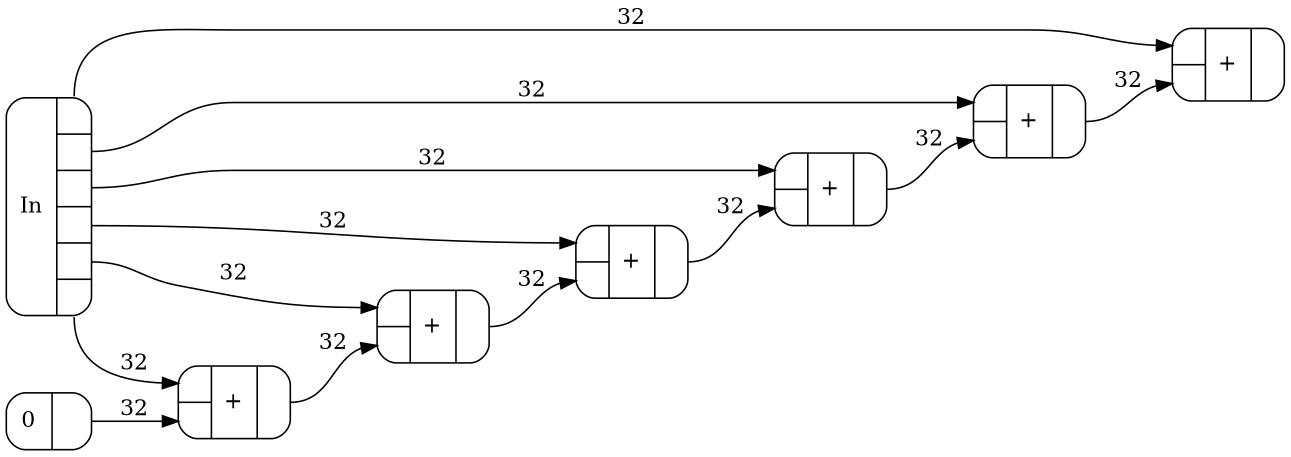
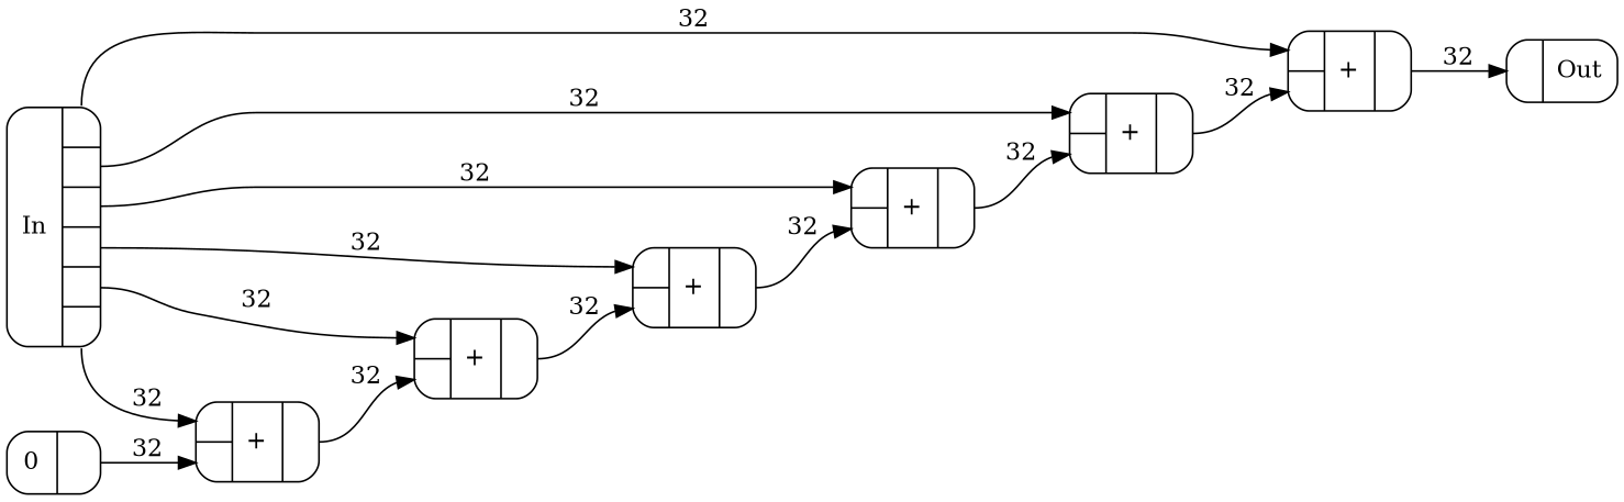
  digraph {
    rankdir=LR
    node [shape=Mrecord]
    edge [headport=In0 tailport=Out0]
    n1 [label="{In|{<Out0>|<Out1>|<Out2>|<Out3>|<Out4>|<Out5>}}"]
    n2 [label="{{<In0>|<In1>}|+|{<Out0>}}"]
    n3 [label="{{<In0>|<In1>}|+|{<Out0>}}"]
    n4 [label="{{<In0>|<In1>}|+|{<Out0>}}"]
    n5 [label="{{<In0>|<In1>}|+|{<Out0>}}"]
    n6 [label="{{<In0>|<In1>}|+|{<Out0>}}"]
    n7 [label="{{<In0>|<In1>}|+|{<Out0>}}"]
    n8 [label="{0|{<Out0>}}"]
+   n9 [label="{{<In0>}|Out}"]
    n1 -> n2 [label=32 tailport=Out5]
    n1 -> n3 [label=32 tailport=Out4]
    n1 -> n4 [label=32 tailport=Out3]
    n1 -> n5 [label=32 tailport=Out2]
    n1 -> n6 [label=32 tailport=Out1]
    n1 -> n7 [label=32]
    n2 -> n3 [headport=In1 label=32]
    n3 -> n4 [headport=In1 label=32]
    n4 -> n5 [headport=In1 label=32]
    n5 -> n6 [headport=In1 label=32]
    n6 -> n7 [headport=In1 label=32]
+   n7 -> n9 [label=32]
    n8 -> n2 [headport=In1 label=32]
  }
